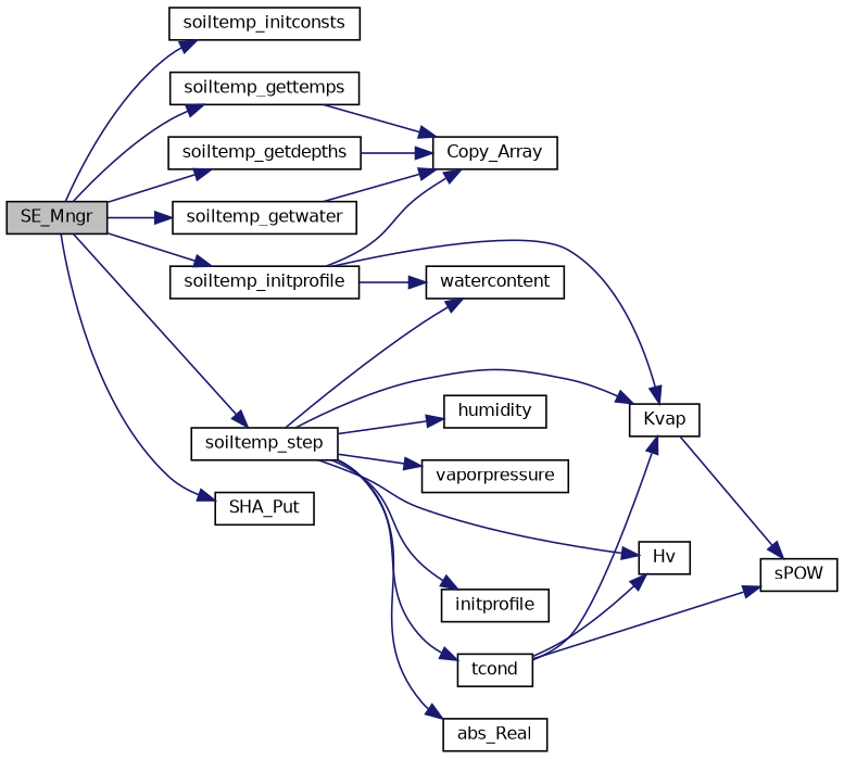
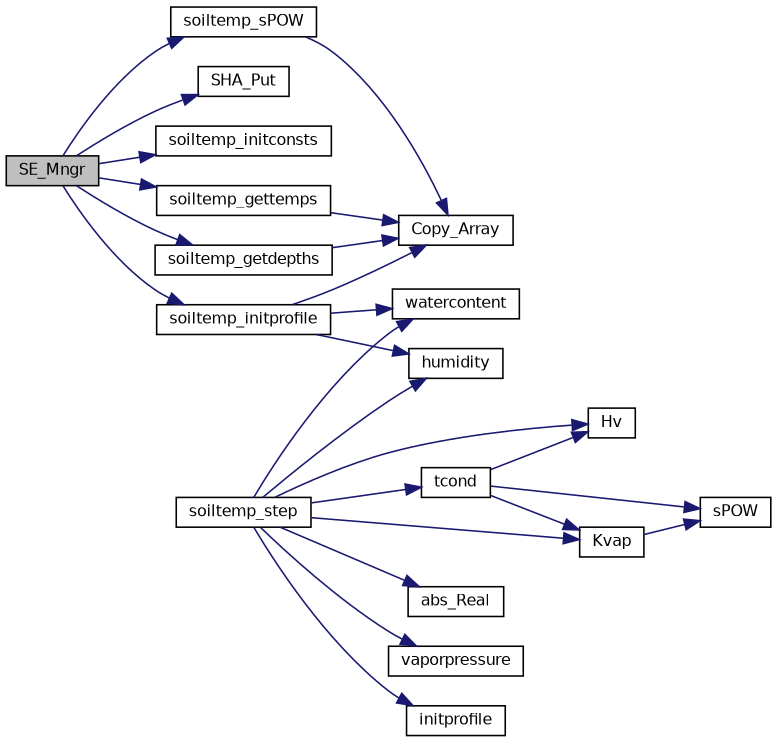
  digraph {
    rankdir=LR
    node [color=black fillcolor=white fontname=Helvetica fontsize=10 shape=record style=filled]
    edge [color=midnightblue fontname=Helvetica fontsize=10 labelfontname=Helvetica labelfontsize=10 style=solid]
    n1 [fillcolor=grey75 fontcolor=black height=0.2 label=SE_Mngr width=0.4]
    n2 [height=0.2 label=soiltemp_initconsts width=0.4]
    n3 [height=0.2 label=soiltemp_getdepths width=0.4]
    n4 [height=0.2 label=soiltemp_initprofile width=0.4]
    n5 [height=0.2 label=soiltemp_step width=0.4]
-   n6 [height=0.2 label=soiltemp_getwater width=0.4]
+   n6 [height=0.2 label=soiltemp_sPOW width=0.4]
    n7 [height=0.2 label=soiltemp_gettemps width=0.4]
    n8 [height=0.2 label=SHA_Put width=0.4]
    n9 [height=0.2 label=Copy_Array width=0.4]
    n10 [height=0.2 label=watercontent width=0.4]
    n11 [height=0.2 label=humidity width=0.4]
    n12 [height=0.2 label=vaporpressure width=0.4]
    n13 [height=0.2 label=initprofile width=0.4]
    n14 [height=0.2 label=Hv width=0.4]
    n15 [height=0.2 label=tcond width=0.4]
    n16 [height=0.2 label=Kvap width=0.4]
    n17 [height=0.2 label=abs_Real width=0.4]
    n18 [height=0.2 label=sPOW width=0.4]
    n1 -> n2
    n1 -> n3
    n1 -> n4
-   n1 -> n5
    n1 -> n6
    n1 -> n7
    n1 -> n8
    n3 -> n9
    n4 -> n9
    n4 -> n10
-   n4 -> n16
+   n4 -> n11
    n5 -> n10
    n5 -> n11
    n5 -> n12
    n5 -> n13
    n5 -> n14
    n5 -> n15
    n5 -> n16
    n5 -> n17
    n6 -> n9
    n7 -> n9
    n15 -> n14
    n15 -> n16
    n15 -> n18
    n16 -> n18
  }
